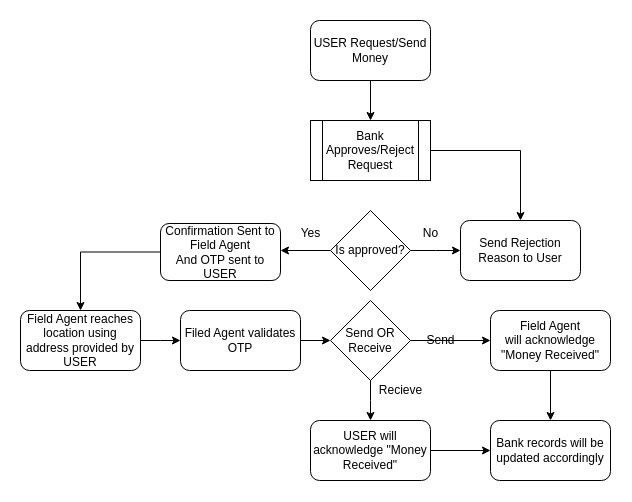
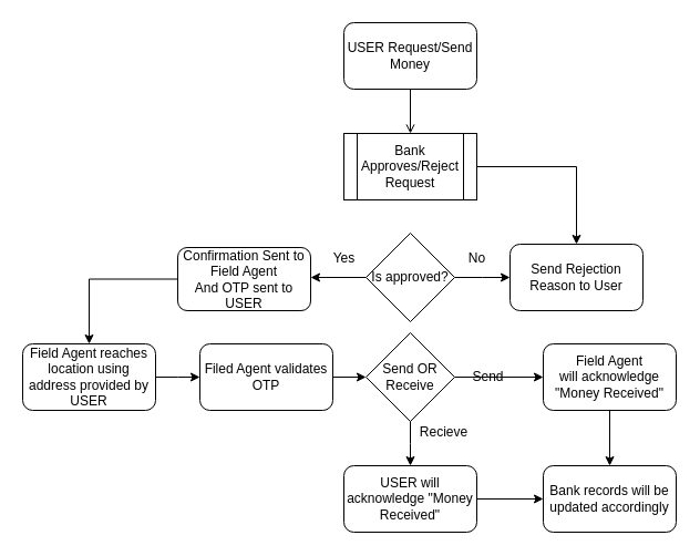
  <mxCell id="0" />
  <mxCell id="1" parent="0" />
- <mxCell id="2" style="edgeStyle=orthogonalEdgeStyle;rounded=0;orthogonalLoop=1;jettySize=auto;html=1;" edge="1" parent="1" source="3" target="5"><mxGeometry relative="1" as="geometry"><mxPoint x="370" y="150" as="targetPoint" /></mxGeometry></mxCell>
+ <mxCell id="2" style="edgeStyle=orthogonalEdgeStyle;rounded=0;orthogonalLoop=1;jettySize=auto;html=1;endArrow=open;" edge="1" parent="1" source="3" target="5"><mxGeometry relative="1" as="geometry"><mxPoint x="370" y="150" as="targetPoint" /></mxGeometry></mxCell>
  <mxCell id="3" value="USER Request/Send Money" style="rounded=1;whiteSpace=wrap;html=1;" vertex="1" parent="1"><mxGeometry x="310" y="20" width="120" height="60" as="geometry" /></mxCell>
  <mxCell id="4" style="edgeStyle=orthogonalEdgeStyle;rounded=0;orthogonalLoop=1;jettySize=auto;html=1;" edge="1" parent="1" source="5" target="11"><mxGeometry relative="1" as="geometry"><mxPoint x="370" y="230" as="targetPoint" /></mxGeometry></mxCell>
  <mxCell id="5" value="Bank Approves/Reject Request" style="shape=process;whiteSpace=wrap;html=1;backgroundOutline=1;" vertex="1" parent="1"><mxGeometry x="310" y="120" width="120" height="60" as="geometry" /></mxCell>
  <mxCell id="6" style="edgeStyle=orthogonalEdgeStyle;rounded=0;orthogonalLoop=1;jettySize=auto;html=1;" edge="1" parent="1" source="8"><mxGeometry relative="1" as="geometry"><mxPoint x="280" y="250" as="targetPoint" /></mxGeometry></mxCell>
  <mxCell id="7" style="edgeStyle=orthogonalEdgeStyle;rounded=0;orthogonalLoop=1;jettySize=auto;html=1;" edge="1" parent="1" source="8"><mxGeometry relative="1" as="geometry"><mxPoint x="460" y="250" as="targetPoint" /></mxGeometry></mxCell>
  <mxCell id="8" value="Is approved?" style="rhombus;whiteSpace=wrap;html=1;" vertex="1" parent="1"><mxGeometry x="330" y="210" width="80" height="80" as="geometry" /></mxCell>
  <mxCell id="9" value="Yes" style="text;html=1;align=center;verticalAlign=middle;resizable=0;points=[];autosize=1;" vertex="1" parent="1"><mxGeometry x="290" y="223" width="40" height="20" as="geometry" /></mxCell>
  <mxCell id="10" value="No" style="text;html=1;align=center;verticalAlign=middle;resizable=0;points=[];autosize=1;" vertex="1" parent="1"><mxGeometry x="415" y="223" width="30" height="20" as="geometry" /></mxCell>
  <mxCell id="11" value="Send Rejection Reason to User" style="rounded=1;whiteSpace=wrap;html=1;" vertex="1" parent="1"><mxGeometry x="460" y="220" width="120" height="60" as="geometry" /></mxCell>
  <mxCell id="12" style="edgeStyle=orthogonalEdgeStyle;rounded=0;orthogonalLoop=1;jettySize=auto;html=1;" edge="1" parent="1" source="13" target="15"><mxGeometry relative="1" as="geometry"><mxPoint x="220" y="320" as="targetPoint" /></mxGeometry></mxCell>
  <mxCell id="13" value="Confirmation Sent to Field Agent&lt;br&gt;And OTP sent to USER" style="rounded=1;whiteSpace=wrap;html=1;" vertex="1" parent="1"><mxGeometry x="160" y="223" width="120" height="57" as="geometry" /></mxCell>
  <mxCell id="14" value="" style="edgeStyle=orthogonalEdgeStyle;rounded=0;orthogonalLoop=1;jettySize=auto;html=1;" edge="1" parent="1" source="15"><mxGeometry relative="1" as="geometry"><mxPoint x="180" y="340" as="targetPoint" /></mxGeometry></mxCell>
  <mxCell id="15" value="Field Agent reaches location using address provided by USER" style="rounded=1;whiteSpace=wrap;html=1;" vertex="1" parent="1"><mxGeometry x="20" y="310" width="120" height="60" as="geometry" /></mxCell>
  <mxCell id="16" value="" style="edgeStyle=orthogonalEdgeStyle;rounded=0;orthogonalLoop=1;jettySize=auto;html=1;" edge="1" parent="1" source="18"><mxGeometry relative="1" as="geometry"><mxPoint x="490" y="340" as="targetPoint" /></mxGeometry></mxCell>
  <mxCell id="17" value="" style="edgeStyle=orthogonalEdgeStyle;rounded=0;orthogonalLoop=1;jettySize=auto;html=1;" edge="1" parent="1" source="18"><mxGeometry relative="1" as="geometry"><mxPoint x="370" y="420" as="targetPoint" /></mxGeometry></mxCell>
  <mxCell id="18" value="Send OR Receive" style="rhombus;whiteSpace=wrap;html=1;" vertex="1" parent="1"><mxGeometry x="330" y="300" width="80" height="80" as="geometry" /></mxCell>
  <mxCell id="19" value="" style="edgeStyle=orthogonalEdgeStyle;rounded=0;orthogonalLoop=1;jettySize=auto;html=1;" edge="1" parent="1" source="20" target="25"><mxGeometry relative="1" as="geometry" /></mxCell>
  <mxCell id="20" value="Field Agent will&amp;nbsp;acknowledge &quot;Money Received&quot;" style="rounded=1;whiteSpace=wrap;html=1;" vertex="1" parent="1"><mxGeometry x="490" y="310" width="120" height="60" as="geometry" /></mxCell>
  <mxCell id="21" value="Send" style="text;html=1;align=center;verticalAlign=middle;resizable=0;points=[];autosize=1;" vertex="1" parent="1"><mxGeometry x="420" y="330" width="40" height="20" as="geometry" /></mxCell>
  <mxCell id="22" value="Recieve" style="text;html=1;align=center;verticalAlign=middle;resizable=0;points=[];autosize=1;" vertex="1" parent="1"><mxGeometry x="370" y="380" width="60" height="20" as="geometry" /></mxCell>
  <mxCell id="23" value="" style="edgeStyle=orthogonalEdgeStyle;rounded=0;orthogonalLoop=1;jettySize=auto;html=1;" edge="1" parent="1" source="24" target="25"><mxGeometry relative="1" as="geometry" /></mxCell>
  <mxCell id="24" value="USER will acknowledge &quot;Money Received&quot;" style="rounded=1;whiteSpace=wrap;html=1;" vertex="1" parent="1"><mxGeometry x="310" y="420" width="120" height="60" as="geometry" /></mxCell>
  <mxCell id="25" value="Bank records will be updated accordingly" style="rounded=1;whiteSpace=wrap;html=1;" vertex="1" parent="1"><mxGeometry x="490" y="420" width="120" height="60" as="geometry" /></mxCell>
  <mxCell id="26" value="" style="edgeStyle=orthogonalEdgeStyle;rounded=0;orthogonalLoop=1;jettySize=auto;html=1;" edge="1" parent="1" source="27" target="18"><mxGeometry relative="1" as="geometry" /></mxCell>
  <mxCell id="27" value="Filed Agent validates OTP" style="rounded=1;whiteSpace=wrap;html=1;" vertex="1" parent="1"><mxGeometry x="180" y="310" width="120" height="60" as="geometry" /></mxCell>
